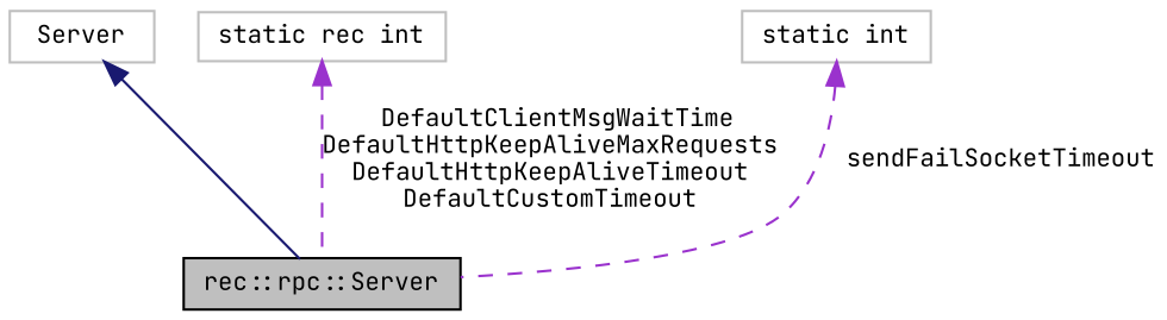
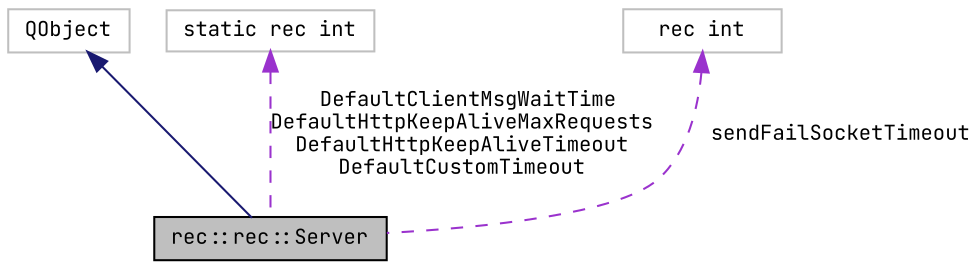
  digraph {
    fontname="JetBrains Mono"
    node [color=grey75 fillcolor=white fontname="JetBrains Mono" fontsize=10 shape=record style=filled]
    edge [color=darkorchid3 dir=back fontname="JetBrains Mono" fontsize=10 labelfontname=FreeSans labelfontsize=10 style=dashed]
-   n1 [color=black fillcolor=grey75 fontcolor=black height=0.2 label="rec::rpc::Server" width=0.4]
-   n2 [height=0.2 label=Server width=0.4]
+   n1 [color=black fillcolor=grey75 fontcolor=black height=0.2 label="rec::rec::Server" width=0.4]
+   n2 [height=0.2 label=QObject width=0.4]
    n3 [height=0.2 label="static rec int" width=0.4]
-   n4 [height=0.2 label="static int" width=0.4]
+   n4 [height=0.2 label="rec int" width=0.4]
    n2 -> n1 [color=midnightblue style=solid]
    n3 -> n1 [label=" DefaultClientMsgWaitTime\nDefaultHttpKeepAliveMaxRequests\nDefaultHttpKeepAliveTimeout\nDefaultCustomTimeout"]
    n4 -> n1 [label=" sendFailSocketTimeout"]
  }
